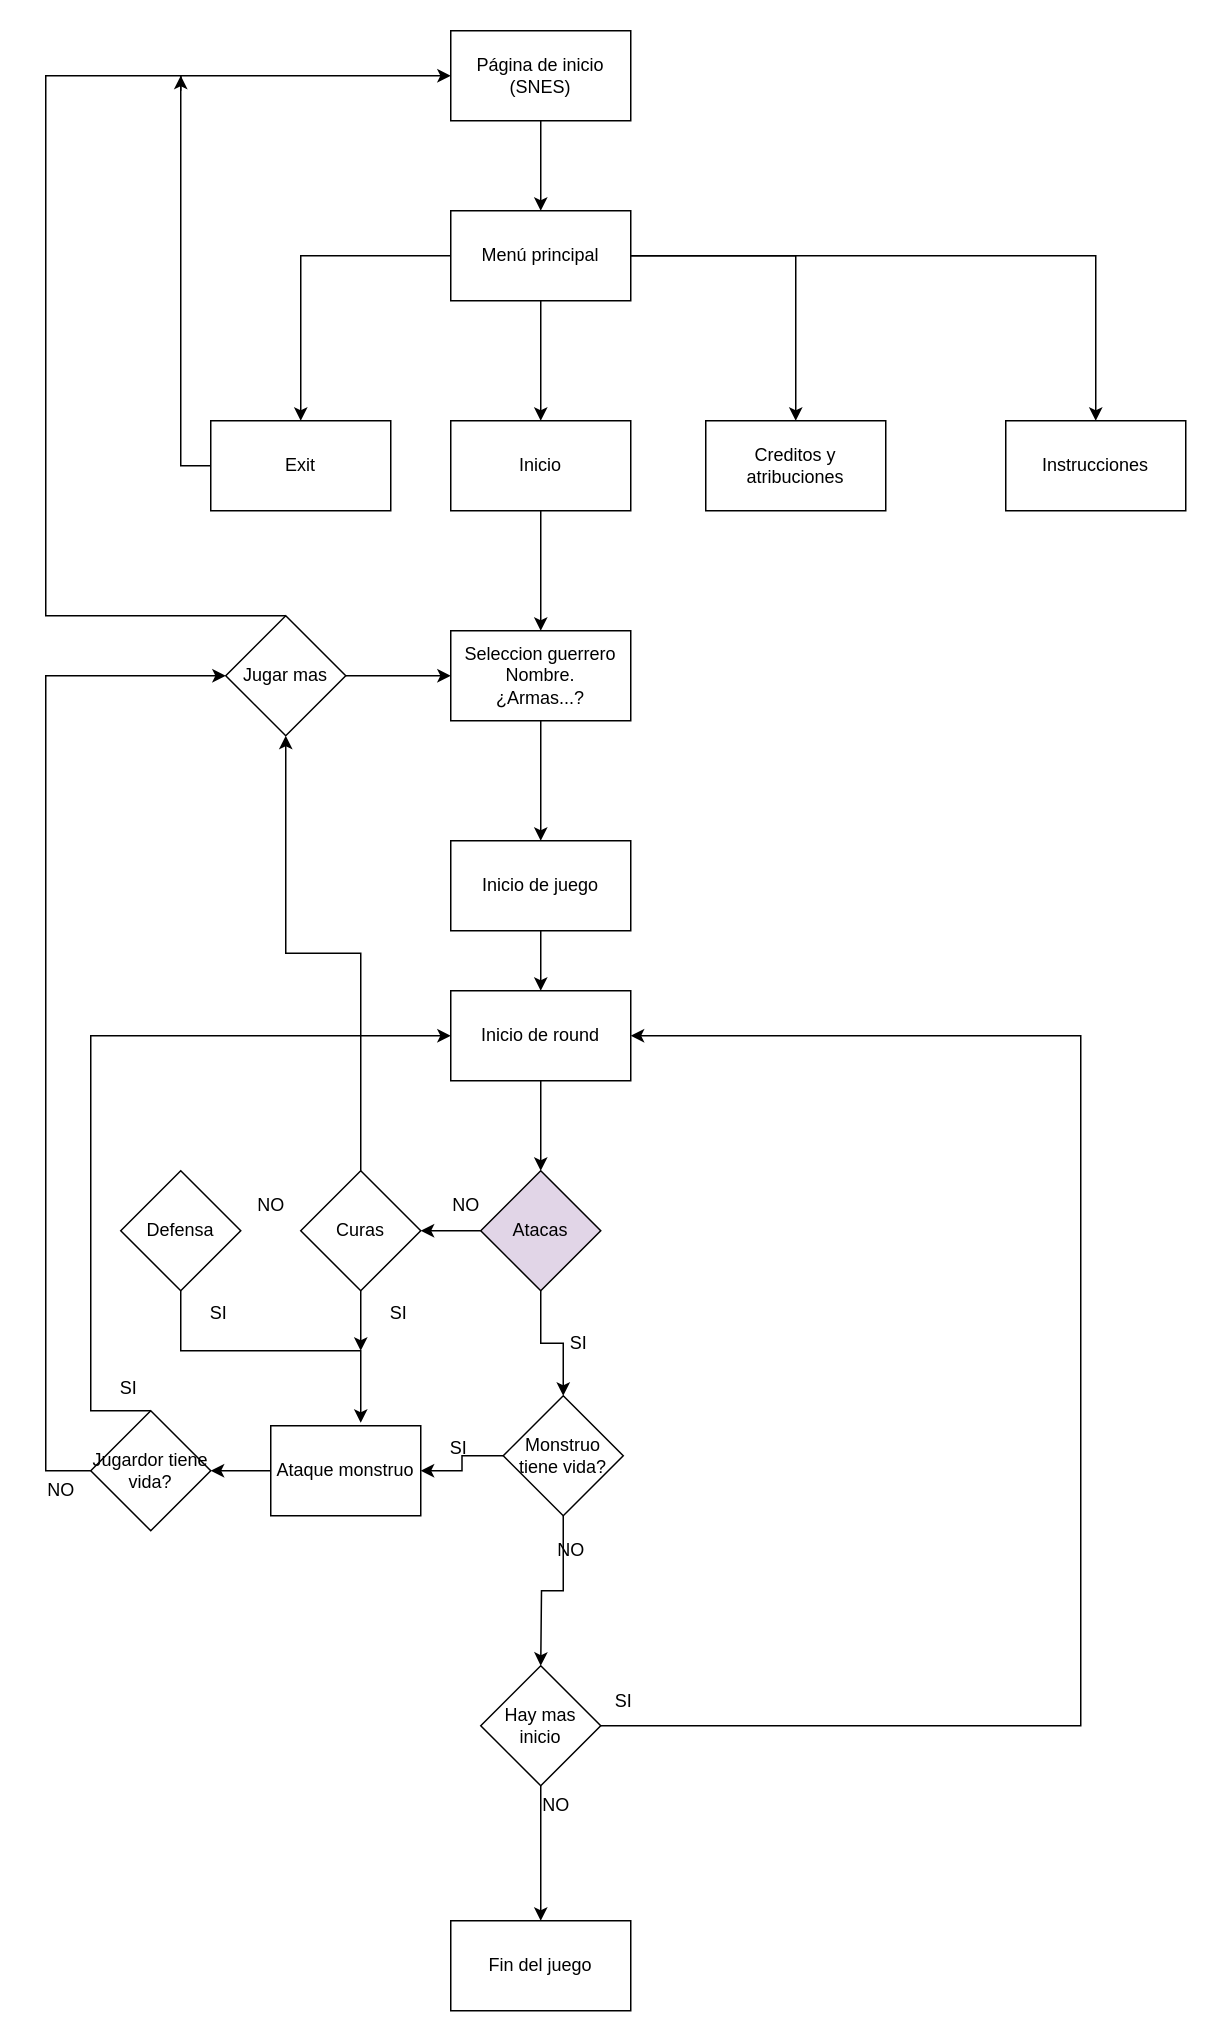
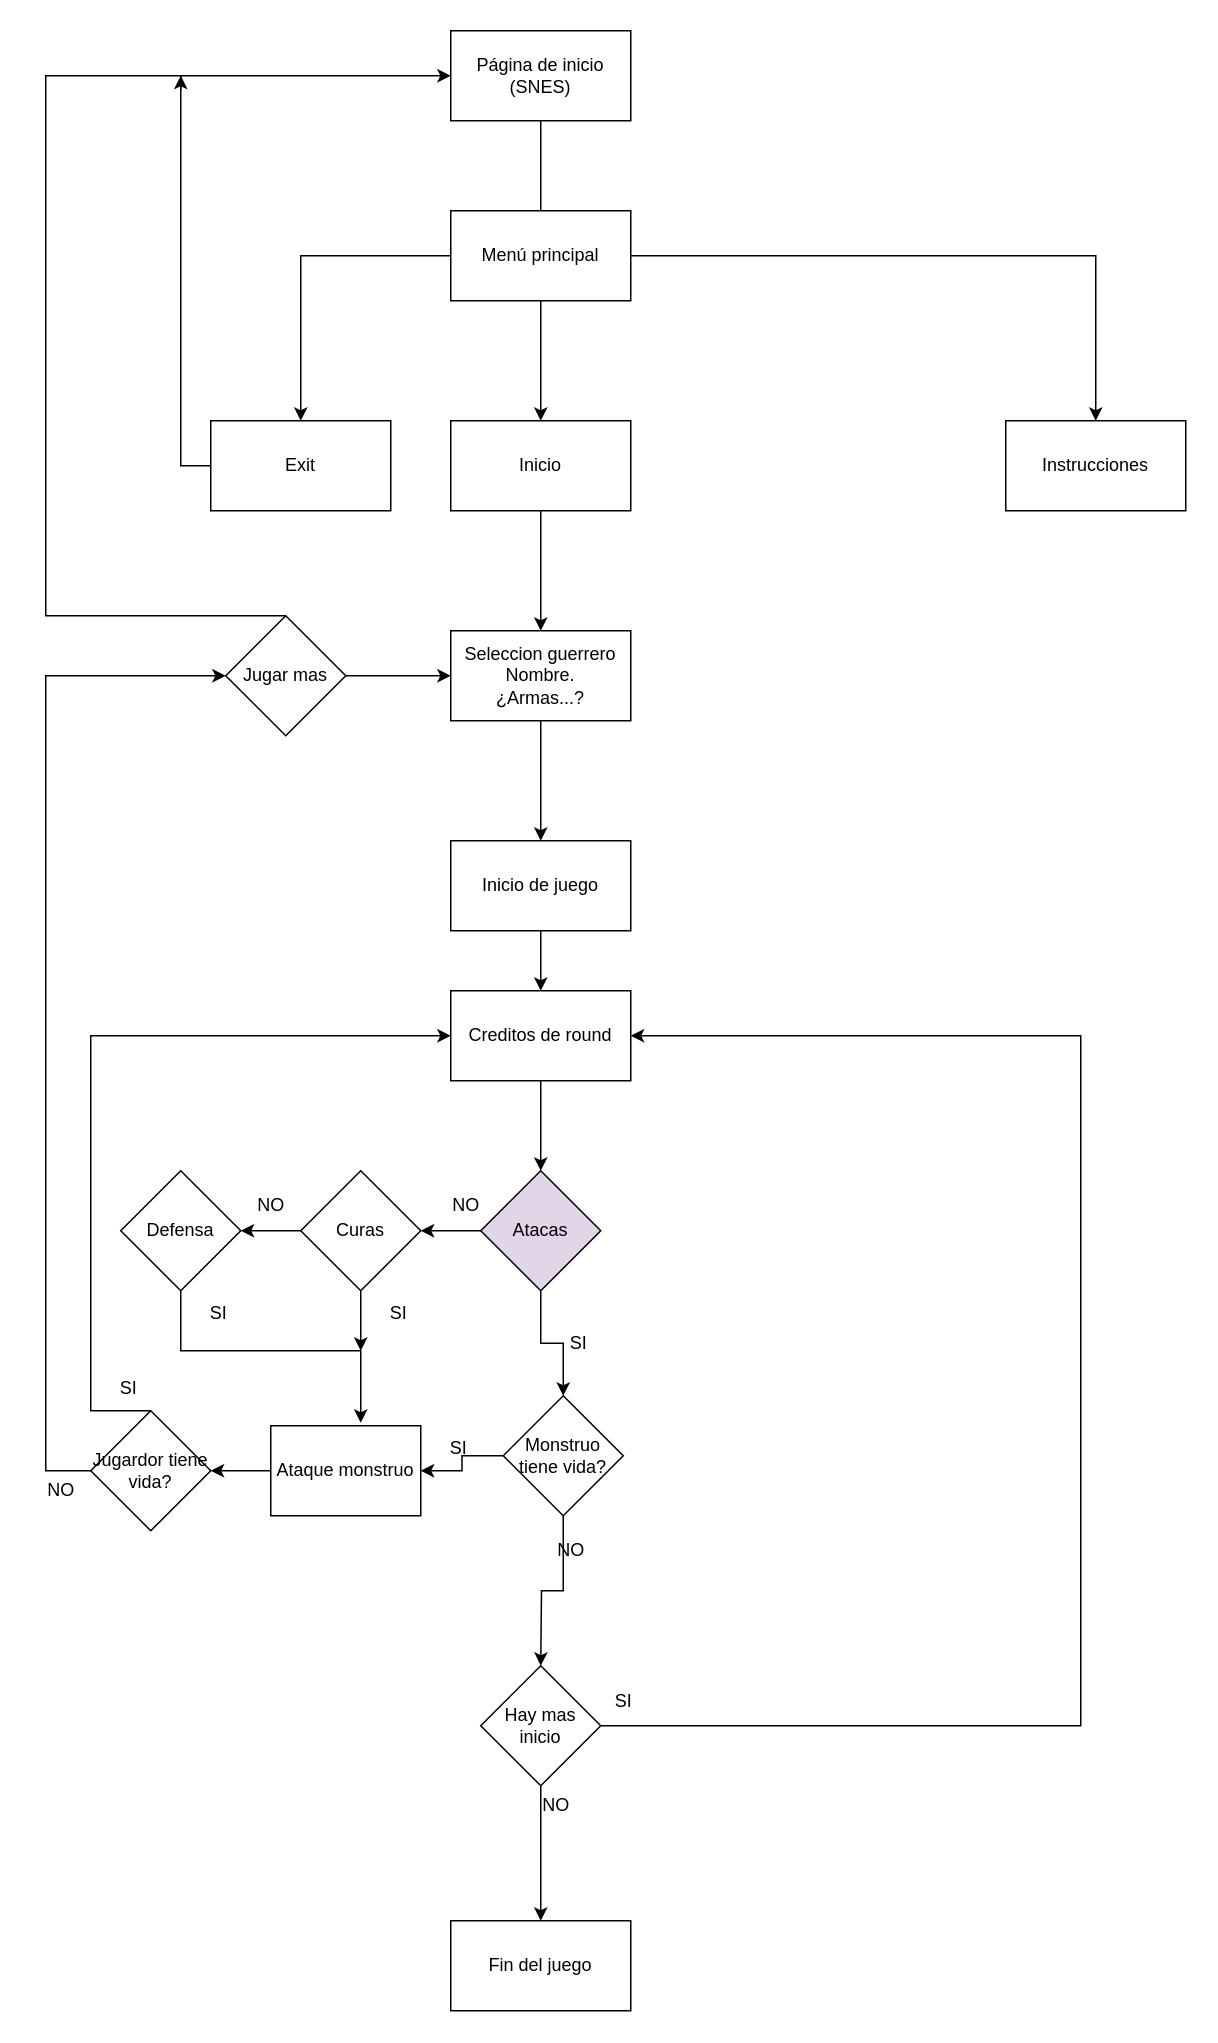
  <mxCell id="0" />
  <mxCell id="1" parent="0" />
- <mxCell id="2" value="" style="edgeStyle=orthogonalEdgeStyle;rounded=0;orthogonalLoop=1;jettySize=auto;html=1;" edge="1" parent="1" source="3" target="8"><mxGeometry relative="1" as="geometry" /></mxCell>
+ <mxCell id="2" value="" style="edgeStyle=orthogonalEdgeStyle;rounded=0;orthogonalLoop=1;jettySize=auto;html=1;endArrow=none;" edge="1" parent="1" source="3" target="8"><mxGeometry relative="1" as="geometry" /></mxCell>
  <mxCell id="3" value="&lt;div&gt;Página de inicio&lt;/div&gt;&lt;div&gt;(SNES)&lt;br&gt;&lt;/div&gt;" style="rounded=0;whiteSpace=wrap;html=1;" vertex="1" parent="1"><mxGeometry x="300" y="20" width="120" height="60" as="geometry" /></mxCell>
  <mxCell id="4" value="" style="edgeStyle=orthogonalEdgeStyle;rounded=0;orthogonalLoop=1;jettySize=auto;html=1;" edge="1" parent="1" source="8" target="10"><mxGeometry relative="1" as="geometry" /></mxCell>
  <mxCell id="5" value="" style="edgeStyle=orthogonalEdgeStyle;rounded=0;orthogonalLoop=1;jettySize=auto;html=1;" edge="1" parent="1" source="8" target="12"><mxGeometry relative="1" as="geometry" /></mxCell>
- <mxCell id="6" value="" style="edgeStyle=orthogonalEdgeStyle;rounded=0;orthogonalLoop=1;jettySize=auto;html=1;" edge="1" parent="1" source="8" target="13"><mxGeometry relative="1" as="geometry" /></mxCell>
  <mxCell id="7" value="" style="edgeStyle=orthogonalEdgeStyle;rounded=0;orthogonalLoop=1;jettySize=auto;html=1;" edge="1" parent="1" source="8" target="14"><mxGeometry relative="1" as="geometry" /></mxCell>
  <mxCell id="8" value="Menú principal" style="rounded=0;whiteSpace=wrap;html=1;" vertex="1" parent="1"><mxGeometry x="300" y="140" width="120" height="60" as="geometry" /></mxCell>
  <mxCell id="9" style="edgeStyle=orthogonalEdgeStyle;rounded=0;orthogonalLoop=1;jettySize=auto;html=1;exitX=0;exitY=0.5;exitDx=0;exitDy=0;entryX=0;entryY=0.5;entryDx=0;entryDy=0;" edge="1" parent="1" source="10" target="3"><mxGeometry relative="1" as="geometry" /></mxCell>
  <mxCell id="10" value="Exit" style="whiteSpace=wrap;html=1;rounded=0;" vertex="1" parent="1"><mxGeometry x="140" y="280" width="120" height="60" as="geometry" /></mxCell>
  <mxCell id="11" value="" style="edgeStyle=orthogonalEdgeStyle;rounded=0;orthogonalLoop=1;jettySize=auto;html=1;" edge="1" parent="1" source="12" target="16"><mxGeometry relative="1" as="geometry" /></mxCell>
  <mxCell id="12" value="Inicio" style="whiteSpace=wrap;html=1;rounded=0;" vertex="1" parent="1"><mxGeometry x="300" y="280" width="120" height="60" as="geometry" /></mxCell>
- <mxCell id="13" value="Creditos y atribuciones" style="whiteSpace=wrap;html=1;rounded=0;" vertex="1" parent="1"><mxGeometry x="470" y="280" width="120" height="60" as="geometry" /></mxCell>
  <mxCell id="14" value="Instrucciones" style="whiteSpace=wrap;html=1;rounded=0;" vertex="1" parent="1"><mxGeometry x="670" y="280" width="120" height="60" as="geometry" /></mxCell>
  <mxCell id="15" value="" style="edgeStyle=orthogonalEdgeStyle;rounded=0;orthogonalLoop=1;jettySize=auto;html=1;" edge="1" parent="1" source="16" target="19"><mxGeometry relative="1" as="geometry" /></mxCell>
  <mxCell id="16" value="&lt;div&gt;Seleccion guerrero&lt;br&gt;Nombre.&lt;br&gt;¿Armas...?&lt;br&gt;&lt;/div&gt;" style="whiteSpace=wrap;html=1;rounded=0;" vertex="1" parent="1"><mxGeometry x="300" y="420" width="120" height="60" as="geometry" /></mxCell>
  <mxCell id="17" value="" style="edgeStyle=orthogonalEdgeStyle;rounded=0;orthogonalLoop=1;jettySize=auto;html=1;" edge="1" parent="1" target="22"><mxGeometry relative="1" as="geometry"><mxPoint x="350" y="670" as="sourcePoint" /><Array as="points"><mxPoint x="360" y="680" /><mxPoint x="360" y="680" /></Array></mxGeometry></mxCell>
  <mxCell id="18" value="" style="edgeStyle=orthogonalEdgeStyle;rounded=0;orthogonalLoop=1;jettySize=auto;html=1;" edge="1" parent="1" source="19" target="28"><mxGeometry relative="1" as="geometry" /></mxCell>
  <mxCell id="19" value="Inicio de juego&lt;br&gt;" style="whiteSpace=wrap;html=1;rounded=0;" vertex="1" parent="1"><mxGeometry x="300" y="560" width="120" height="60" as="geometry" /></mxCell>
  <mxCell id="20" value="" style="edgeStyle=orthogonalEdgeStyle;rounded=0;orthogonalLoop=1;jettySize=auto;html=1;" edge="1" parent="1" source="22" target="25"><mxGeometry relative="1" as="geometry" /></mxCell>
  <mxCell id="21" value="" style="edgeStyle=orthogonalEdgeStyle;rounded=0;orthogonalLoop=1;jettySize=auto;html=1;" edge="1" parent="1" source="22" target="31"><mxGeometry relative="1" as="geometry" /></mxCell>
  <mxCell id="22" value="Atacas" style="rhombus;whiteSpace=wrap;html=1;rounded=0;fillColor=#e1d5e7;" vertex="1" parent="1"><mxGeometry x="320" y="780" width="80" height="80" as="geometry" /></mxCell>
- <mxCell id="23" value="" style="edgeStyle=orthogonalEdgeStyle;rounded=0;orthogonalLoop=1;jettySize=auto;html=1;" edge="1" parent="1" source="25" target="40"><mxGeometry relative="1" as="geometry" /></mxCell>
+ <mxCell id="23" value="" style="edgeStyle=orthogonalEdgeStyle;rounded=0;orthogonalLoop=1;jettySize=auto;html=1;" edge="1" parent="1" source="25" target="27"><mxGeometry relative="1" as="geometry" /></mxCell>
  <mxCell id="24" style="edgeStyle=orthogonalEdgeStyle;rounded=0;orthogonalLoop=1;jettySize=auto;html=1;" edge="1" parent="1" source="25"><mxGeometry relative="1" as="geometry"><mxPoint x="240" y="900" as="targetPoint" /></mxGeometry></mxCell>
  <mxCell id="25" value="Curas" style="rhombus;whiteSpace=wrap;html=1;rounded=0;" vertex="1" parent="1"><mxGeometry x="200" y="780" width="80" height="80" as="geometry" /></mxCell>
  <mxCell id="26" style="edgeStyle=orthogonalEdgeStyle;rounded=0;orthogonalLoop=1;jettySize=auto;html=1;entryX=0.6;entryY=-0.033;entryDx=0;entryDy=0;entryPerimeter=0;" edge="1" parent="1" source="27" target="34"><mxGeometry relative="1" as="geometry"><Array as="points"><mxPoint x="120" y="900" /><mxPoint x="240" y="900" /></Array></mxGeometry></mxCell>
  <mxCell id="27" value="Defensa" style="rhombus;whiteSpace=wrap;html=1;rounded=0;" vertex="1" parent="1"><mxGeometry x="80" y="780" width="80" height="80" as="geometry" /></mxCell>
- <mxCell id="28" value="Inicio de round" style="whiteSpace=wrap;html=1;rounded=0;" vertex="1" parent="1"><mxGeometry x="300" y="660" width="120" height="60" as="geometry" /></mxCell>
+ <mxCell id="28" value="Creditos de round" style="whiteSpace=wrap;html=1;rounded=0;" vertex="1" parent="1"><mxGeometry x="300" y="660" width="120" height="60" as="geometry" /></mxCell>
  <mxCell id="29" value="" style="edgeStyle=orthogonalEdgeStyle;rounded=0;orthogonalLoop=1;jettySize=auto;html=1;" edge="1" parent="1" source="31"><mxGeometry relative="1" as="geometry"><mxPoint x="360" y="1110" as="targetPoint" /></mxGeometry></mxCell>
  <mxCell id="30" value="" style="edgeStyle=orthogonalEdgeStyle;rounded=0;orthogonalLoop=1;jettySize=auto;html=1;" edge="1" parent="1" source="31" target="34"><mxGeometry relative="1" as="geometry" /></mxCell>
  <mxCell id="31" value="Monstruo tiene vida?" style="rhombus;whiteSpace=wrap;html=1;rounded=0;" vertex="1" parent="1"><mxGeometry x="335" y="930" width="80" height="80" as="geometry" /></mxCell>
  <mxCell id="32" style="edgeStyle=orthogonalEdgeStyle;rounded=0;orthogonalLoop=1;jettySize=auto;html=1;entryX=1;entryY=0.5;entryDx=0;entryDy=0;exitX=1;exitY=0.5;exitDx=0;exitDy=0;" edge="1" parent="1" source="51" target="28"><mxGeometry relative="1" as="geometry"><mxPoint x="440" y="1260" as="sourcePoint" /><Array as="points"><mxPoint x="720" y="1150" /><mxPoint x="720" y="690" /></Array></mxGeometry></mxCell>
  <mxCell id="33" value="" style="edgeStyle=orthogonalEdgeStyle;rounded=0;orthogonalLoop=1;jettySize=auto;html=1;" edge="1" parent="1" source="34" target="37"><mxGeometry relative="1" as="geometry" /></mxCell>
  <mxCell id="34" value="Ataque monstruo" style="whiteSpace=wrap;html=1;rounded=0;" vertex="1" parent="1"><mxGeometry x="180" y="950" width="100" height="60" as="geometry" /></mxCell>
  <mxCell id="35" style="edgeStyle=orthogonalEdgeStyle;rounded=0;orthogonalLoop=1;jettySize=auto;html=1;entryX=0;entryY=0.5;entryDx=0;entryDy=0;exitX=0.5;exitY=0;exitDx=0;exitDy=0;" edge="1" parent="1" source="37" target="28"><mxGeometry relative="1" as="geometry"><Array as="points"><mxPoint x="60" y="940" /><mxPoint x="60" y="690" /></Array></mxGeometry></mxCell>
  <mxCell id="36" style="edgeStyle=orthogonalEdgeStyle;rounded=0;orthogonalLoop=1;jettySize=auto;html=1;entryX=0;entryY=0.5;entryDx=0;entryDy=0;" edge="1" parent="1" source="37" target="40"><mxGeometry relative="1" as="geometry"><mxPoint x="130" y="450" as="targetPoint" /><Array as="points"><mxPoint x="30" y="980" /><mxPoint x="30" y="450" /><mxPoint x="150" y="450" /></Array></mxGeometry></mxCell>
  <mxCell id="37" value="&lt;div&gt;Jugardor tiene vida?&lt;/div&gt;" style="rhombus;whiteSpace=wrap;html=1;rounded=0;" vertex="1" parent="1"><mxGeometry x="60" y="940" width="80" height="80" as="geometry" /></mxCell>
  <mxCell id="38" value="" style="edgeStyle=orthogonalEdgeStyle;rounded=0;orthogonalLoop=1;jettySize=auto;html=1;" edge="1" parent="1" source="40" target="16"><mxGeometry relative="1" as="geometry" /></mxCell>
  <mxCell id="39" style="edgeStyle=orthogonalEdgeStyle;rounded=0;orthogonalLoop=1;jettySize=auto;html=1;" edge="1" parent="1" source="40"><mxGeometry relative="1" as="geometry"><mxPoint x="120" y="50" as="targetPoint" /><Array as="points"><mxPoint x="30" y="410" /><mxPoint x="30" y="50" /><mxPoint x="120" y="50" /><mxPoint x="120" y="60" /></Array></mxGeometry></mxCell>
  <mxCell id="40" value="Jugar mas" style="rhombus;whiteSpace=wrap;html=1;rounded=0;" vertex="1" parent="1"><mxGeometry x="150" y="410" width="80" height="80" as="geometry" /></mxCell>
  <mxCell id="41" value="&lt;div&gt;SI&lt;/div&gt;" style="text;html=1;align=center;verticalAlign=middle;resizable=0;points=[];autosize=1;strokeColor=none;fillColor=none;" vertex="1" parent="1"><mxGeometry x="370" y="880" width="30" height="30" as="geometry" /></mxCell>
  <mxCell id="42" value="&lt;div&gt;NO&lt;/div&gt;&lt;div&gt;&lt;br&gt;&lt;/div&gt;" style="text;html=1;align=center;verticalAlign=middle;resizable=0;points=[];autosize=1;strokeColor=none;fillColor=none;" vertex="1" parent="1"><mxGeometry x="290" y="790" width="40" height="40" as="geometry" /></mxCell>
  <mxCell id="43" value="&lt;div&gt;NO&lt;/div&gt;&lt;div&gt;&lt;br&gt;&lt;/div&gt;" style="text;html=1;align=center;verticalAlign=middle;resizable=0;points=[];autosize=1;strokeColor=none;fillColor=none;" vertex="1" parent="1"><mxGeometry x="160" y="790" width="40" height="40" as="geometry" /></mxCell>
  <mxCell id="44" value="&lt;div&gt;SI&lt;/div&gt;" style="text;html=1;align=center;verticalAlign=middle;resizable=0;points=[];autosize=1;strokeColor=none;fillColor=none;" vertex="1" parent="1"><mxGeometry x="250" y="860" width="30" height="30" as="geometry" /></mxCell>
  <mxCell id="45" value="&lt;div&gt;SI&lt;/div&gt;" style="text;html=1;align=center;verticalAlign=middle;resizable=0;points=[];autosize=1;strokeColor=none;fillColor=none;" vertex="1" parent="1"><mxGeometry x="130" y="860" width="30" height="30" as="geometry" /></mxCell>
  <mxCell id="46" value="&lt;div&gt;SI&lt;/div&gt;" style="text;html=1;align=center;verticalAlign=middle;resizable=0;points=[];autosize=1;strokeColor=none;fillColor=none;" vertex="1" parent="1"><mxGeometry x="290" y="950" width="30" height="30" as="geometry" /></mxCell>
  <mxCell id="47" value="&lt;div&gt;SI&lt;/div&gt;" style="text;html=1;align=center;verticalAlign=middle;resizable=0;points=[];autosize=1;strokeColor=none;fillColor=none;" vertex="1" parent="1"><mxGeometry x="70" y="910" width="30" height="30" as="geometry" /></mxCell>
  <mxCell id="48" value="&lt;div&gt;NO&lt;/div&gt;&lt;div&gt;&lt;br&gt;&lt;/div&gt;" style="text;html=1;align=center;verticalAlign=middle;resizable=0;points=[];autosize=1;strokeColor=none;fillColor=none;" vertex="1" parent="1"><mxGeometry x="20" y="980" width="40" height="40" as="geometry" /></mxCell>
  <mxCell id="49" value="&lt;div&gt;NO&lt;/div&gt;&lt;div&gt;&lt;br&gt;&lt;/div&gt;" style="text;html=1;align=center;verticalAlign=middle;resizable=0;points=[];autosize=1;strokeColor=none;fillColor=none;" vertex="1" parent="1"><mxGeometry x="360" y="1020" width="40" height="40" as="geometry" /></mxCell>
  <mxCell id="50" value="" style="edgeStyle=orthogonalEdgeStyle;rounded=0;orthogonalLoop=1;jettySize=auto;html=1;" edge="1" parent="1" source="51" target="54"><mxGeometry relative="1" as="geometry" /></mxCell>
  <mxCell id="51" value="Hay mas inicio" style="rhombus;whiteSpace=wrap;html=1;" vertex="1" parent="1"><mxGeometry x="320" y="1110" width="80" height="80" as="geometry" /></mxCell>
  <mxCell id="52" value="&lt;div&gt;SI&lt;/div&gt;" style="text;html=1;align=center;verticalAlign=middle;resizable=0;points=[];autosize=1;strokeColor=none;fillColor=none;" vertex="1" parent="1"><mxGeometry x="400" y="1119" width="30" height="30" as="geometry" /></mxCell>
  <mxCell id="53" value="&lt;div&gt;NO&lt;/div&gt;&lt;div&gt;&lt;br&gt;&lt;/div&gt;" style="text;html=1;align=center;verticalAlign=middle;resizable=0;points=[];autosize=1;strokeColor=none;fillColor=none;" vertex="1" parent="1"><mxGeometry x="350" y="1190" width="40" height="40" as="geometry" /></mxCell>
  <mxCell id="54" value="Fin del juego" style="whiteSpace=wrap;html=1;" vertex="1" parent="1"><mxGeometry x="300" y="1280" width="120" height="60" as="geometry" /></mxCell>
